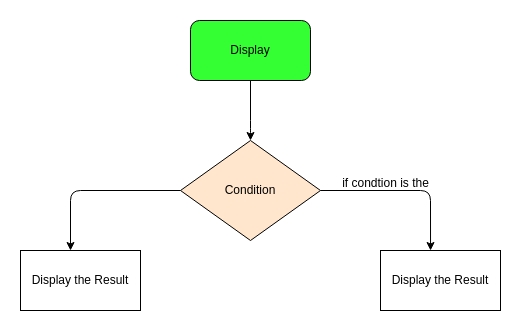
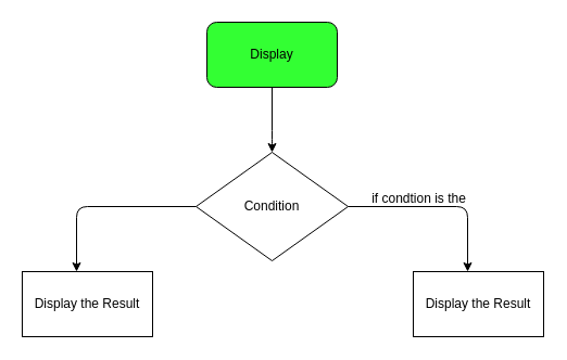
  <mxCell id="0" />
  <mxCell id="1" parent="0" />
  <mxCell id="2" value="Display" style="rounded=1;whiteSpace=wrap;html=1;fillColor=#33FF33;" vertex="1" parent="1"><mxGeometry x="190" y="20" width="120" height="60" as="geometry" /></mxCell>
  <mxCell id="3" value="" style="endArrow=classic;html=1;" edge="1" parent="1"><mxGeometry width="50" height="50" relative="1" as="geometry"><mxPoint x="250" y="80" as="sourcePoint" /><mxPoint x="250" y="140" as="targetPoint" /><Array as="points"><mxPoint x="250" y="130" /></Array></mxGeometry></mxCell>
- <mxCell id="4" value="Condition" style="rhombus;whiteSpace=wrap;html=1;fillColor=#ffe6cc;" vertex="1" parent="1"><mxGeometry x="180" y="140" width="140" height="100" as="geometry" /></mxCell>
+ <mxCell id="4" value="Condition" style="rhombus;whiteSpace=wrap;html=1;" vertex="1" parent="1"><mxGeometry x="180" y="140" width="140" height="100" as="geometry" /></mxCell>
  <mxCell id="5" value="" style="endArrow=classic;html=1;entryX=0.417;entryY=0;entryDx=0;entryDy=0;entryPerimeter=0;" edge="1" parent="1" target="7"><mxGeometry width="50" height="50" relative="1" as="geometry"><mxPoint x="320" y="190" as="sourcePoint" /><mxPoint x="610" y="190" as="targetPoint" /><Array as="points"><mxPoint x="430" y="190" /></Array></mxGeometry></mxCell>
  <mxCell id="6" value="if condtion is the" style="text;html=1;align=center;verticalAlign=middle;resizable=0;points=[];autosize=1;strokeColor=none;fillColor=none;" vertex="1" parent="1"><mxGeometry x="330" y="168" width="110" height="30" as="geometry" /></mxCell>
  <mxCell id="7" value="Display the Result" style="rounded=0;whiteSpace=wrap;html=1;" vertex="1" parent="1"><mxGeometry x="380" y="250" width="120" height="60" as="geometry" /></mxCell>
  <mxCell id="8" value="" style="endArrow=classic;html=1;" edge="1" parent="1"><mxGeometry width="50" height="50" relative="1" as="geometry"><mxPoint x="180" y="190" as="sourcePoint" /><mxPoint x="70" y="250" as="targetPoint" /><Array as="points"><mxPoint x="70" y="190" /></Array></mxGeometry></mxCell>
  <mxCell id="9" value="Display the Result" style="rounded=0;whiteSpace=wrap;html=1;" vertex="1" parent="1"><mxGeometry x="20" y="250" width="120" height="60" as="geometry" /></mxCell>
